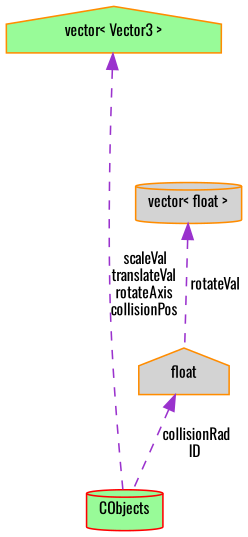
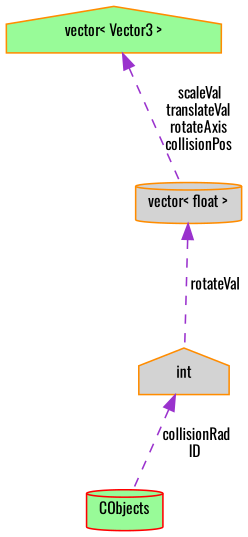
  digraph {
    fontname=Oswald
    node [color=darkorange fillcolor=palegreen fontname=Oswald fontsize=10 shape=cylinder style=filled]
    edge [color=darkorchid3 dir=back fontname=Oswald fontsize=10 labelfontname=Helvetica labelfontsize=10 style=dashed]
    n1 [color=red fontcolor=black height=0.2 label=CObjects width=0.4]
-   n2 [fillcolor=lightgrey height=0.2 label=float shape=house width=0.4]
+   n2 [fillcolor=lightgrey height=0.2 label=int shape=house width=0.4]
    n3 [height=0.2 label="vector\< Vector3 \>" shape=house width=0.4]
    n4 [fillcolor=lightgrey height=0.2 label="vector\< float \>" width=0.4]
    n2 -> n1 [label=" collisionRad\nID"]
-   n3 -> n1 [label=" scaleVal\ntranslateVal\nrotateAxis\ncollisionPos"]
+   n3 -> n4 [label=" scaleVal\ntranslateVal\nrotateAxis\ncollisionPos"]
    n4 -> n2 [label=" rotateVal"]
  }
